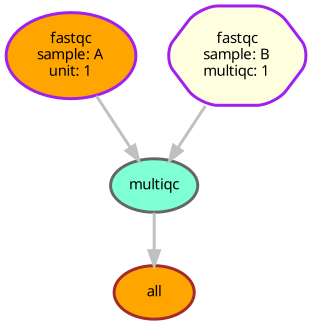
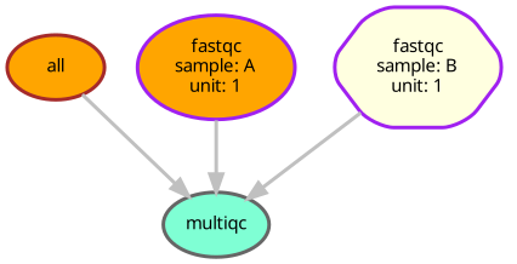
  digraph {
    bgcolor=white
    node [color=purple fillcolor=orange fontname=sans fontsize=10 penwidth=2 shape=ellipse style="rounded,filled"]
    edge [color=grey penwidth=2 style=bold]
    n1 [color=brown label=all]
    n2 [color=gray40 fillcolor=aquamarine label=multiqc]
    n3 [label="fastqc\nsample: A\nunit: 1"]
-   n4 [fillcolor=lightyellow label="fastqc\nsample: B\nmultiqc: 1" shape=hexagon]
-   n2 -> n1
+   n4 [fillcolor=lightyellow label="fastqc\nsample: B\nunit: 1" shape=hexagon]
+   n1 -> n2
    n3 -> n2
    n4 -> n2 [style=solid]
  }
